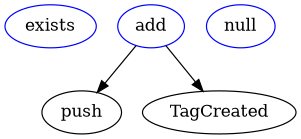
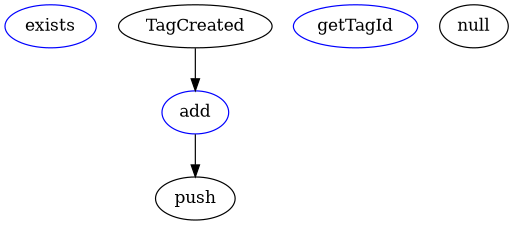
  strict digraph {
    exists [color=blue]
    add [color=blue]
    push
    TagCreated
-   null [color=blue]
+   getTagId [color=blue]
+   null
    add -> push
-   add -> TagCreated
+   TagCreated -> add
  }
